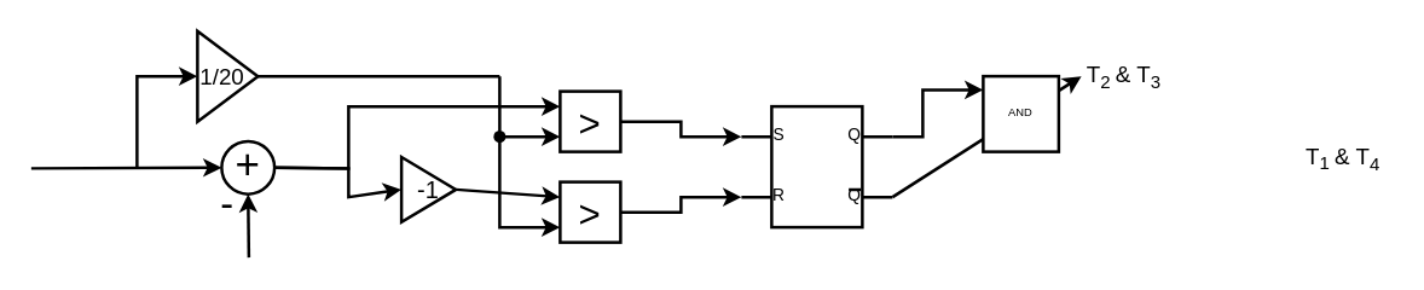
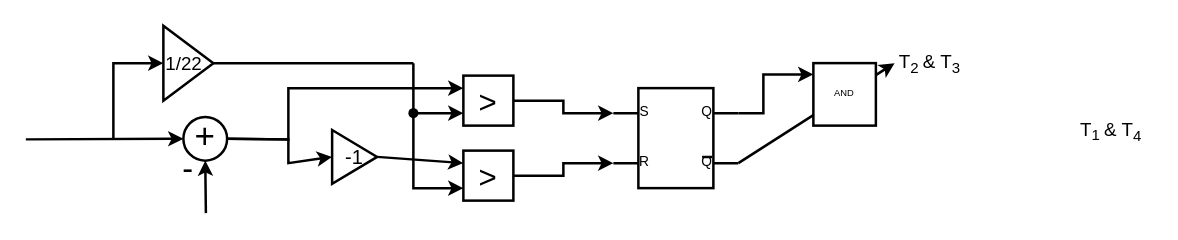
  <mxCell id="0" />
  <mxCell id="1" parent="0" />
  <mxCell id="2" value="" style="verticalLabelPosition=bottom;shadow=0;dashed=0;align=center;html=1;verticalAlign=top;shape=mxgraph.electrical.logic_gates.rs_latch;strokeWidth=2;" vertex="1" parent="1"><mxGeometry x="490" y="70" width="100" height="80" as="geometry" /></mxCell>
- <mxCell id="3" value="&lt;font style=&quot;font-size: 15px;&quot;&gt;1/20&lt;/font&gt;" style="triangle;whiteSpace=wrap;html=1;align=left;labelPosition=center;verticalLabelPosition=middle;verticalAlign=middle;strokeWidth=2;" vertex="1" parent="1"><mxGeometry x="130" y="20" width="40" height="60" as="geometry" /></mxCell>
+ <mxCell id="3" value="&lt;font style=&quot;font-size: 15px;&quot;&gt;1/22&lt;/font&gt;" style="triangle;whiteSpace=wrap;html=1;align=left;labelPosition=center;verticalLabelPosition=middle;verticalAlign=middle;strokeWidth=2;" vertex="1" parent="1"><mxGeometry x="130" y="20" width="40" height="60" as="geometry" /></mxCell>
  <mxCell id="4" value="&lt;font style=&quot;font-size: 25px;&quot;&gt;&amp;gt;&lt;/font&gt;" style="whiteSpace=wrap;html=1;aspect=fixed;strokeWidth=2;" vertex="1" parent="1"><mxGeometry x="370" y="60" width="40" height="40" as="geometry" /></mxCell>
  <mxCell id="5" value="&lt;font style=&quot;font-size: 25px;&quot;&gt;&amp;gt;&lt;/font&gt;" style="whiteSpace=wrap;html=1;aspect=fixed;strokeWidth=2;" vertex="1" parent="1"><mxGeometry x="370" y="120" width="40" height="40" as="geometry" /></mxCell>
  <mxCell id="6" value="&lt;font style=&quot;font-size: 16px;&quot;&gt;-1&lt;/font&gt;" style="triangle;whiteSpace=wrap;html=1;strokeWidth=2;" vertex="1" parent="1"><mxGeometry x="265" y="103.5" width="36" height="43" as="geometry" /></mxCell>
  <mxCell id="7" value="&lt;font&gt;&lt;span style=&quot;font-size: 15px;&quot;&gt;T&lt;/span&gt;&lt;sub&gt;&lt;font style=&quot;font-size: 12px;&quot;&gt;1&amp;nbsp;&lt;/font&gt;&lt;/sub&gt;&lt;span style=&quot;font-size: 15px;&quot;&gt;&amp;amp; T&lt;sub style=&quot;font-size: 12px;&quot;&gt;4&lt;/sub&gt;&lt;/span&gt;&lt;/font&gt;&lt;font style=&quot;vertical-align: sub; font-size: 12px;&quot;&gt;&amp;nbsp;&lt;/font&gt;" style="text;html=1;strokeColor=none;fillColor=none;align=center;verticalAlign=middle;whiteSpace=wrap;rounded=0;strokeWidth=2;" vertex="1" parent="1"><mxGeometry x="860" y="90" width="60" height="30" as="geometry" /></mxCell>
  <mxCell id="8" value="&lt;font&gt;&lt;span style=&quot;font-size: 15px;&quot;&gt;T&lt;sub style=&quot;font-size: 12px;&quot;&gt;2&lt;/sub&gt;&lt;/span&gt;&lt;sub&gt;&lt;font style=&quot;font-size: 12px;&quot;&gt;&amp;nbsp;&lt;/font&gt;&lt;/sub&gt;&lt;span style=&quot;font-size: 15px;&quot;&gt;&amp;amp; T&lt;sub style=&quot;font-size: 12px;&quot;&gt;3&lt;/sub&gt;&lt;/span&gt;&lt;/font&gt;&lt;font style=&quot;vertical-align: sub; font-size: 12px;&quot;&gt;&amp;nbsp;&lt;/font&gt;" style="text;html=1;strokeColor=none;fillColor=none;align=center;verticalAlign=middle;whiteSpace=wrap;rounded=0;strokeWidth=2;" vertex="1" parent="1"><mxGeometry x="715" y="35" width="60" height="30" as="geometry" /></mxCell>
  <mxCell id="9" value="" style="endArrow=classic;html=1;rounded=0;entryX=0;entryY=0.5;entryDx=0;entryDy=0;exitX=1;exitY=0.75;exitDx=0;exitDy=0;exitPerimeter=0;strokeWidth=2;" edge="1" parent="1" source="2" target="8"><mxGeometry width="50" height="50" relative="1" as="geometry"><mxPoint x="400" y="-100" as="sourcePoint" /><mxPoint x="450" y="-150" as="targetPoint" /></mxGeometry></mxCell>
  <mxCell id="10" value="" style="endArrow=classic;html=1;rounded=0;entryX=0;entryY=0.75;entryDx=0;entryDy=0;entryPerimeter=0;exitX=1;exitY=0.5;exitDx=0;exitDy=0;strokeWidth=2;" edge="1" parent="1" source="5" target="2"><mxGeometry width="50" height="50" relative="1" as="geometry"><mxPoint x="400" y="-100" as="sourcePoint" /><mxPoint x="450" y="-150" as="targetPoint" /><Array as="points"><mxPoint x="450" y="140" /><mxPoint x="450" y="130" /></Array></mxGeometry></mxCell>
  <mxCell id="11" value="" style="endArrow=classic;html=1;rounded=0;entryX=0;entryY=0.25;entryDx=0;entryDy=0;entryPerimeter=0;exitX=1;exitY=0.5;exitDx=0;exitDy=0;strokeWidth=2;" edge="1" parent="1" source="4" target="2"><mxGeometry width="50" height="50" relative="1" as="geometry"><mxPoint x="400" y="-100" as="sourcePoint" /><mxPoint x="450" y="-150" as="targetPoint" /><Array as="points"><mxPoint x="450" y="80" /><mxPoint x="450" y="90" /></Array></mxGeometry></mxCell>
  <mxCell id="12" value="" style="endArrow=classic;html=1;rounded=0;entryX=0;entryY=0.25;entryDx=0;entryDy=0;exitX=1;exitY=0.5;exitDx=0;exitDy=0;strokeWidth=2;" edge="1" parent="1" source="6" target="5"><mxGeometry width="50" height="50" relative="1" as="geometry"><mxPoint x="400" y="-100" as="sourcePoint" /><mxPoint x="450" y="-150" as="targetPoint" /></mxGeometry></mxCell>
  <mxCell id="13" value="&lt;p style=&quot;line-height: 140%;&quot;&gt;&lt;font style=&quot;font-size: 28px;&quot;&gt;+&lt;/font&gt;&lt;/p&gt;" style="ellipse;whiteSpace=wrap;html=1;aspect=fixed;align=center;strokeWidth=2;" vertex="1" parent="1"><mxGeometry x="146" y="93" width="35" height="35" as="geometry" /></mxCell>
  <mxCell id="14" value="" style="endArrow=classic;html=1;rounded=0;entryX=0;entryY=0.5;entryDx=0;entryDy=0;strokeWidth=2;" edge="1" parent="1"><mxGeometry width="50" height="50" relative="1" as="geometry"><mxPoint x="90" y="110" as="sourcePoint" /><mxPoint x="130" y="50" as="targetPoint" /><Array as="points"><mxPoint x="90" y="50" /></Array></mxGeometry></mxCell>
  <mxCell id="15" value="" style="endArrow=classic;html=1;rounded=0;exitDx=0;exitDy=0;entryX=0;entryY=0.75;entryDx=0;entryDy=0;startArrow=none;strokeWidth=2;" edge="1" parent="1" source="17" target="4"><mxGeometry width="50" height="50" relative="1" as="geometry"><mxPoint x="400" y="-30" as="sourcePoint" /><mxPoint x="450" y="-80" as="targetPoint" /><Array as="points"><mxPoint x="330" y="50" /><mxPoint x="330" y="90" /></Array></mxGeometry></mxCell>
  <mxCell id="16" value="" style="endArrow=none;html=1;rounded=0;exitX=1;exitY=0.5;exitDx=0;exitDy=0;strokeWidth=2;" edge="1" parent="1"><mxGeometry width="50" height="50" relative="1" as="geometry"><mxPoint x="170" y="50" as="sourcePoint" /><mxPoint x="330" y="50" as="targetPoint" /><Array as="points" /></mxGeometry></mxCell>
  <mxCell id="17" value="" style="shape=waypoint;sketch=0;fillStyle=solid;size=6;pointerEvents=1;points=[];fillColor=none;resizable=0;rotatable=0;perimeter=centerPerimeter;snapToPoint=1;strokeWidth=2;" vertex="1" parent="1"><mxGeometry x="320" y="80" width="20" height="20" as="geometry" /></mxCell>
  <mxCell id="18" value="" style="endArrow=classic;html=1;rounded=0;entryX=0;entryY=0.75;entryDx=0;entryDy=0;exitX=0.35;exitY=0.8;exitDx=0;exitDy=0;exitPerimeter=0;strokeWidth=2;" edge="1" parent="1" source="17" target="5"><mxGeometry width="50" height="50" relative="1" as="geometry"><mxPoint x="400" y="-30" as="sourcePoint" /><mxPoint x="450" y="-80" as="targetPoint" /><Array as="points"><mxPoint x="330" y="150" /></Array></mxGeometry></mxCell>
  <mxCell id="19" value="" style="endArrow=classic;html=1;rounded=0;entryX=0;entryY=0.25;entryDx=0;entryDy=0;exitX=1;exitY=0.5;exitDx=0;exitDy=0;strokeWidth=2;" edge="1" parent="1" source="13" target="4"><mxGeometry width="50" height="50" relative="1" as="geometry"><mxPoint x="400" y="-30" as="sourcePoint" /><mxPoint x="450" y="-80" as="targetPoint" /><Array as="points"><mxPoint x="230" y="111" /><mxPoint x="230" y="70" /></Array></mxGeometry></mxCell>
  <mxCell id="20" value="" style="endArrow=classic;html=1;rounded=0;entryX=0;entryY=0.5;entryDx=0;entryDy=0;exitX=1;exitY=0.5;exitDx=0;exitDy=0;strokeWidth=2;" edge="1" parent="1" source="13" target="6"><mxGeometry width="50" height="50" relative="1" as="geometry"><mxPoint x="400" y="-30" as="sourcePoint" /><mxPoint x="450" y="-80" as="targetPoint" /><Array as="points"><mxPoint x="230" y="111" /><mxPoint x="230" y="130" /></Array></mxGeometry></mxCell>
  <mxCell id="21" value="&lt;font style=&quot;font-size: 26px;&quot;&gt;-&lt;/font&gt;" style="text;html=1;strokeColor=none;fillColor=none;align=center;verticalAlign=middle;whiteSpace=wrap;rounded=0;strokeWidth=2;" vertex="1" parent="1"><mxGeometry x="120" y="120" width="60" height="30" as="geometry" /></mxCell>
  <mxCell id="22" value="" style="verticalLabelPosition=bottom;shadow=0;dashed=0;align=center;html=1;verticalAlign=top;shape=mxgraph.electrical.iec_logic_gates.and;strokeWidth=2;" vertex="1" parent="1"><mxGeometry x="650" y="50" width="50" height="50" as="geometry" /></mxCell>
  <mxCell id="23" value="" style="endArrow=classic;html=1;rounded=0;entryX=0;entryY=0.18;entryDx=0;entryDy=0;entryPerimeter=0;exitX=1;exitY=0.25;exitDx=0;exitDy=0;exitPerimeter=0;strokeWidth=2;" edge="1" parent="1" source="2" target="22"><mxGeometry width="50" height="50" relative="1" as="geometry"><mxPoint x="450" y="250" as="sourcePoint" /><mxPoint x="500" y="200" as="targetPoint" /><Array as="points"><mxPoint x="610" y="90" /><mxPoint x="610" y="59" /></Array></mxGeometry></mxCell>
  <mxCell id="24" value="" style="endArrow=classic;html=1;rounded=0;entryX=0;entryY=0.5;entryDx=0;entryDy=0;strokeWidth=2;" edge="1" parent="1" target="13"><mxGeometry width="50" height="50" relative="1" as="geometry"><mxPoint x="20" y="111" as="sourcePoint" /><mxPoint x="500" y="200" as="targetPoint" /></mxGeometry></mxCell>
  <mxCell id="25" value="" style="endArrow=classic;html=1;rounded=0;entryX=0.5;entryY=1;entryDx=0;entryDy=0;strokeWidth=2;" edge="1" parent="1" target="13"><mxGeometry width="50" height="50" relative="1" as="geometry"><mxPoint x="164" y="170" as="sourcePoint" /><mxPoint x="240" y="160" as="targetPoint" /></mxGeometry></mxCell>
